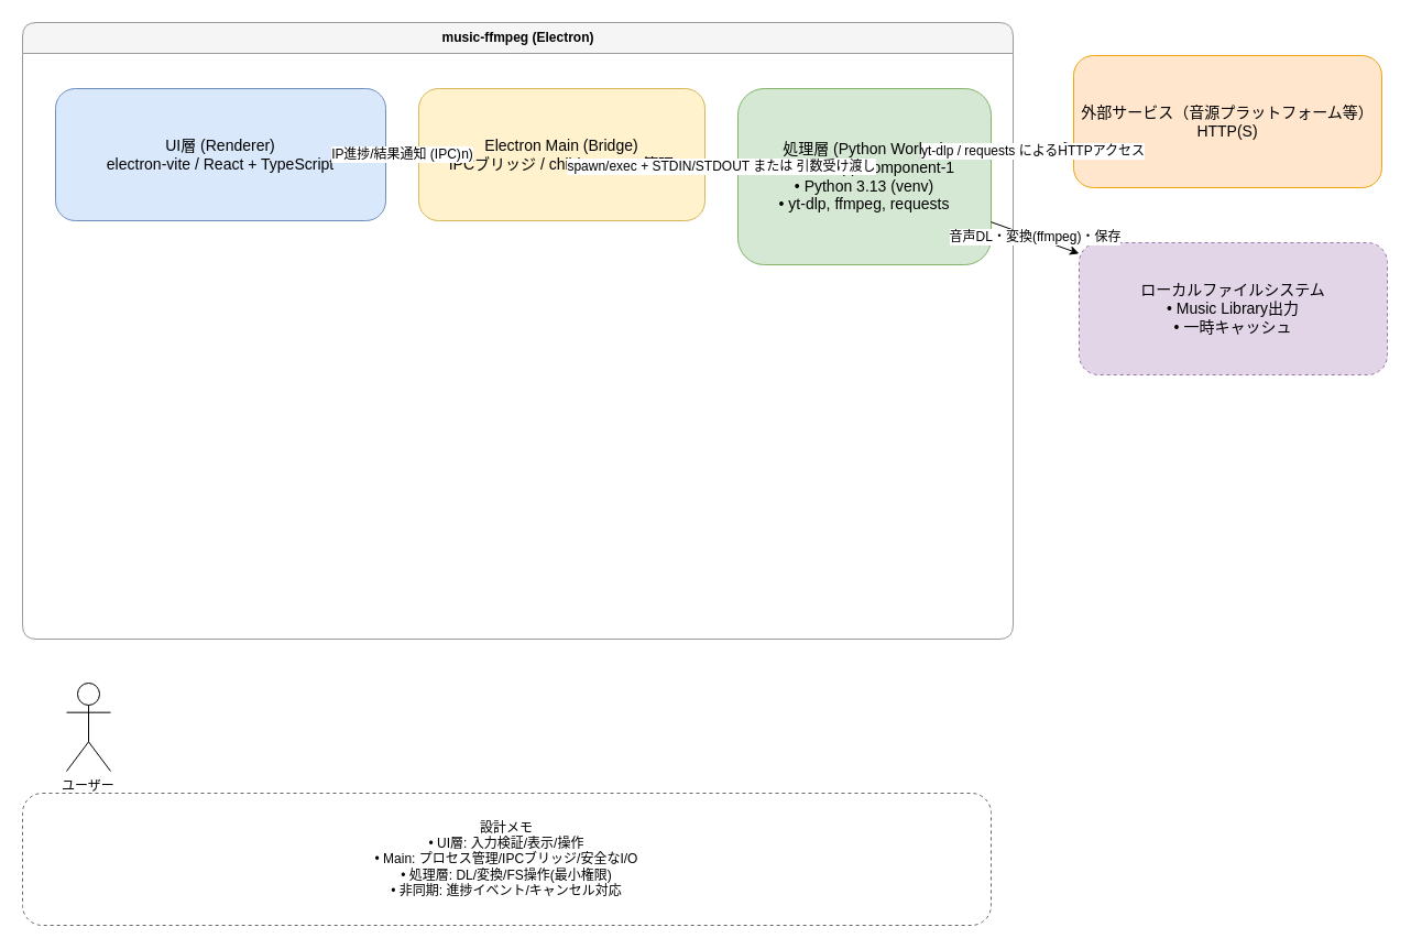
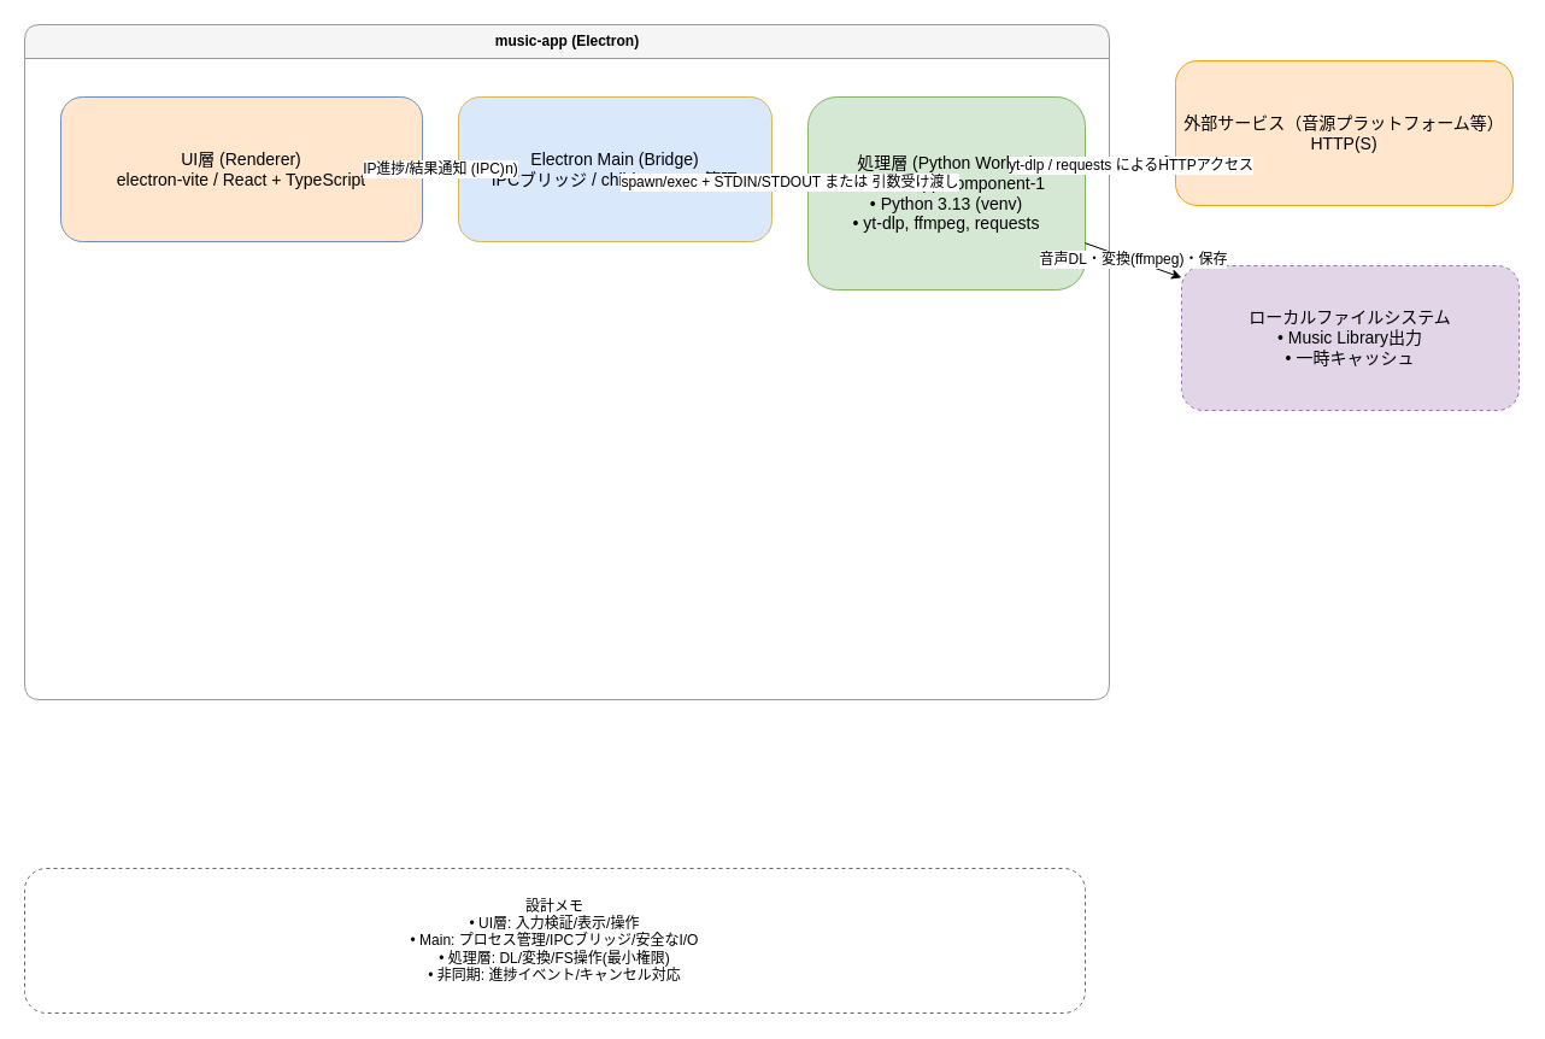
  <mxCell id="0" />
  <mxCell id="1" parent="0" />
- <mxCell id="2" value="music-ffmpeg (Electron)" style="swimlane;rounded=1;html=1;childLayout=stackLayout;horizontal=1;startSize=28;horizontalStack=0;resizeParent=1;resizeLast=0;collapsible=0;container=1;fillColor=#f5f5f5;strokeColor=#999999;fontStyle=1;" vertex="1" parent="1"><mxGeometry x="20" y="20" width="900" height="560" as="geometry" /></mxCell>
- <mxCell id="3" value="UI層 (Renderer)&#10;electron-vite / React + TypeScript" style="rounded=1;whiteSpace=wrap;html=1;fillColor=#dae8fc;strokeColor=#6c8ebf;fontSize=14;" vertex="1" parent="2"><mxGeometry x="30" y="60" width="300" height="120" as="geometry" /></mxCell>
- <mxCell id="4" value="Electron Main (Bridge)&#10;IPCブリッジ / child_process管理" style="rounded=1;whiteSpace=wrap;html=1;fillColor=#fff2cc;strokeColor=#d6b656;fontSize=14;" vertex="1" parent="2"><mxGeometry x="360" y="60" width="260" height="120" as="geometry" /></mxCell>
+ <mxCell id="2" value="music-app (Electron)" style="swimlane;rounded=1;html=1;childLayout=stackLayout;horizontal=1;startSize=28;horizontalStack=0;resizeParent=1;resizeLast=0;collapsible=0;container=1;fillColor=#f5f5f5;strokeColor=#999999;fontStyle=1;" vertex="1" parent="1"><mxGeometry x="20" y="20" width="900" height="560" as="geometry" /></mxCell>
+ <mxCell id="3" value="UI層 (Renderer)&#10;electron-vite / React + TypeScript" style="rounded=1;whiteSpace=wrap;html=1;fillColor=#ffe6cc;strokeColor=#6c8ebf;fontSize=14;" vertex="1" parent="2"><mxGeometry x="30" y="60" width="300" height="120" as="geometry" /></mxCell>
+ <mxCell id="4" value="Electron Main (Bridge)&#10;IPCブリッジ / child_process管理" style="rounded=1;whiteSpace=wrap;html=1;fillColor=#dae8fc;strokeColor=#d6b656;fontSize=14;" vertex="1" parent="2"><mxGeometry x="360" y="60" width="260" height="120" as="geometry" /></mxCell>
  <mxCell id="5" value="処理層 (Python Worker)&#10;electron-app-component-1&#10;• Python 3.13 (venv)&#10;• yt-dlp, ffmpeg, requests" style="rounded=1;whiteSpace=wrap;html=1;fillColor=#d5e8d4;strokeColor=#82b366;fontSize=14;" vertex="1" parent="2"><mxGeometry x="650" y="60" width="230" height="160" as="geometry" /></mxCell>
- <mxCell id="6" value="ユーザー" style="shape=umlActor;verticalLabelPosition=bottom;verticalAlign=top;align=center;" vertex="1" parent="1"><mxGeometry x="60" y="620" width="40" height="80" as="geometry" /></mxCell>
  <mxCell id="7" value="外部サービス（音源プラットフォーム等）&#10;HTTP(S)" style="rounded=1;whiteSpace=wrap;html=1;fillColor=#ffe6cc;strokeColor=#f0a30a;fontSize=14;" vertex="1" parent="1"><mxGeometry x="975" y="50" width="280" height="120" as="geometry" /></mxCell>
  <mxCell id="8" value="ローカルファイルシステム&#10;• Music Library出力&#10;• 一時キャッシュ" style="rounded=1;whiteSpace=wrap;html=1;fillColor=#e1d5e7;strokeColor=#9673a6;fontSize=14;dashed=1;" vertex="1" parent="1"><mxGeometry x="980" y="220" width="280" height="120" as="geometry" /></mxCell>
  <mxCell id="9" value="IPC(Renderer &lt;-&gt; Main)" style="endArrow=classic;startArrow=classic;html=1;fontSize=12;" edge="1" parent="2" source="3" target="4"><mxGeometry relative="1" as="geometry" /></mxCell>
  <mxCell id="10" value="spawn/exec + STDIN/STDOUT または 引数受け渡し" style="endArrow=classic;html=1;fontSize=12;" edge="1" parent="2" source="4" target="5"><mxGeometry relative="1" as="geometry" /></mxCell>
  <mxCell id="11" value="yt-dlp / requests によるHTTPアクセス" style="endArrow=classic;html=1;fontSize=12;" edge="1" parent="1" source="5" target="7"><mxGeometry relative="1" as="geometry" /></mxCell>
  <mxCell id="12" value="音声DL・変換(ffmpeg)・保存" style="endArrow=classic;html=1;fontSize=12;" edge="1" parent="1" source="5" target="8"><mxGeometry relative="1" as="geometry" /></mxCell>
  <mxCell id="13" value="進捗/結果通知 (IPC)" style="endArrow=classic;html=1;fontSize=12;" edge="1" parent="2" source="4" target="3"><mxGeometry relative="1" as="geometry" /></mxCell>
  <mxCell id="14" value="設計メモ&#10;• UI層: 入力検証/表示/操作&#10;• Main: プロセス管理/IPCブリッジ/安全なI/O&#10;• 処理層: DL/変換/FS操作(最小権限)&#10;• 非同期: 進捗イベント/キャンセル対応" style="rounded=1;whiteSpace=wrap;html=1;fillColor=#ffffff;strokeColor=#666666;dashed=1;fontSize=12;" vertex="1" parent="1"><mxGeometry x="20" y="720" width="880" height="120" as="geometry" /></mxCell>
